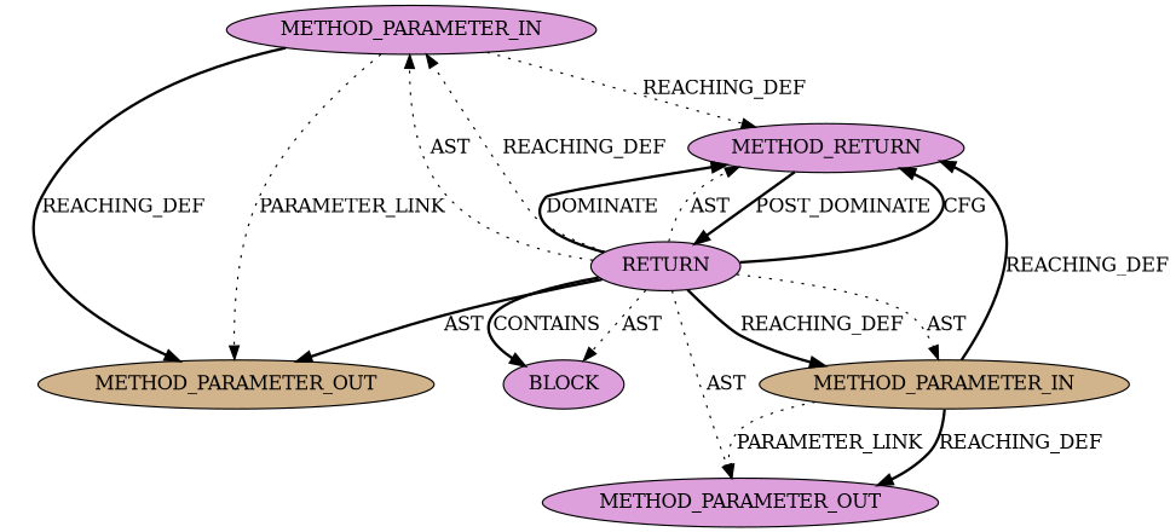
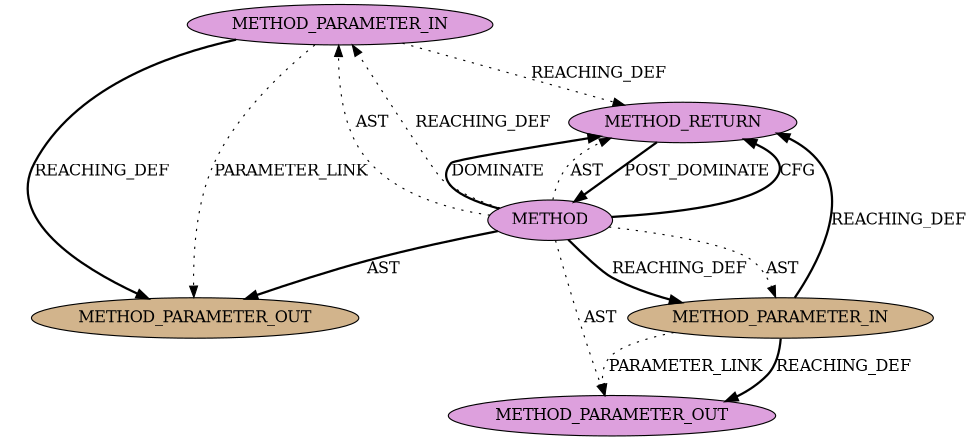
  digraph {
    node [CODE=p1 EVALUATION_STRATEGY=BY_VALUE IS_VARIADIC=false ORDER=1 TYPE_FULL_NAME=ANY fillcolor=plum style=filled]
    edge [style=bold]
    n1 [INDEX=1 NAME=p1 label=METHOD_PARAMETER_IN]
    n2 [INDEX=1 NAME=p1 fillcolor=tan label=METHOD_PARAMETER_OUT]
    n3 [CODE=RET ORDER=2 label=METHOD_RETURN IS_VARIADIC=""]
-   n4 [AST_PARENT_FULL_NAME="<global>" AST_PARENT_TYPE=NAMESPACE_BLOCK CODE="<empty>" FILENAME="<empty>" FULL_NAME=nla_nest_end IS_EXTERNAL=true NAME=nla_nest_end ORDER=0 label=RETURN EVALUATION_STRATEGY="" IS_VARIADIC="" TYPE_FULL_NAME=""]
+   n4 [AST_PARENT_FULL_NAME="<global>" AST_PARENT_TYPE=NAMESPACE_BLOCK CODE="<empty>" FILENAME="<empty>" FULL_NAME=nla_nest_end IS_EXTERNAL=true NAME=nla_nest_end ORDER=0 label=METHOD EVALUATION_STRATEGY="" IS_VARIADIC="" TYPE_FULL_NAME=""]
    n5 [CODE=p2 INDEX=2 NAME=p2 ORDER=2 label=METHOD_PARAMETER_OUT]
    n6 [CODE=p2 INDEX=2 NAME=p2 ORDER=2 fillcolor=tan label=METHOD_PARAMETER_IN]
-   n7 [ARGUMENT_INDEX=1 CODE="<empty>" label=BLOCK EVALUATION_STRATEGY="" IS_VARIADIC=""]
    n1 -> n2 [VARIABLE=p1 label=REACHING_DEF]
    n1 -> n2 [label=PARAMETER_LINK style=dotted]
    n1 -> n3 [VARIABLE=p1 label=REACHING_DEF style=dotted]
    n3 -> n4 [label=POST_DOMINATE]
    n4 -> n1 [label=AST style=dotted]
    n4 -> n1 [label=REACHING_DEF style=dotted]
    n4 -> n2 [label=AST]
    n4 -> n3 [label=CFG]
    n4 -> n3 [label=DOMINATE]
    n4 -> n3 [label=AST style=dotted]
    n4 -> n5 [label=AST style=dotted]
    n4 -> n6 [label=AST style=dotted]
    n4 -> n6 [label=REACHING_DEF]
-   n4 -> n7 [label=AST style=dotted]
-   n4 -> n7 [label=CONTAINS]
    n6 -> n3 [VARIABLE=p2 label=REACHING_DEF]
    n6 -> n5 [VARIABLE=p2 label=REACHING_DEF]
    n6 -> n5 [label=PARAMETER_LINK style=dotted]
  }
